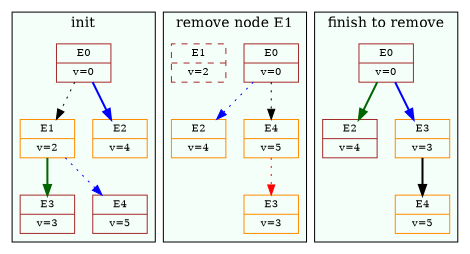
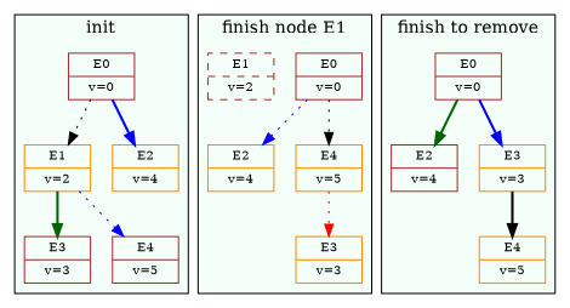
  digraph {
    node [color=brown fontsize=10 shape=record]
    edge [color=blue fontsize=10 shape=solid style=dotted]
    n1 [label="{E0 | v=0}"]
    n2 [color=darkorange label="{E1 | v=2}"]
    n3 [color=darkorange label="{E2 | v=4}"]
    n4 [label="{E3 | v=3}"]
    n5 [label="{E4 | v=5}"]
    n6 [label="{E0 | v=0}"]
    n7 [color=darkorange label="{E2 | v=4}"]
    n8 [color=darkorange label="{E4 | v=5}"]
    n9 [label="{E1 | v=2}" style=dashed]
    n10 [color=darkorange label="{E3 | v=3}"]
    n11 [label="{E0 | v=0}"]
    n12 [label="{E2 | v=4}"]
    n13 [color=darkorange label="{E3 | v=3}"]
    n14 [color=darkorange label="{E4 | v=5}"]
    subgraph cluster_1 {
      bgcolor=mintcream
      label=init
      n1
      n2
      n3
      n4
      n5
    }
    subgraph cluster_2 {
      bgcolor=mintcream
-     label="remove node E1"
+     label="finish node E1"
      n6
      n7
      n8
      n9
      n10
    }
    subgraph cluster_3 {
      bgcolor=mintcream
      label="finish to remove"
      n11
      n12
      n13
      n14
    }
    n1 -> n2 [color=black]
    n1 -> n3 [style=bold]
    n2 -> n4 [color=darkgreen style=bold]
    n2 -> n5
    n6 -> n7
    n6 -> n8 [color=black]
    n8 -> n10 [color=red]
    n11 -> n12 [color=darkgreen style=bold]
    n11 -> n13 [style=bold]
    n13 -> n14 [color=black style=bold]
  }
